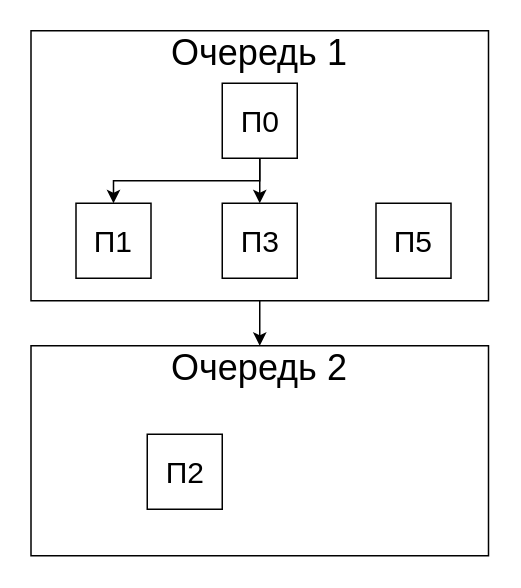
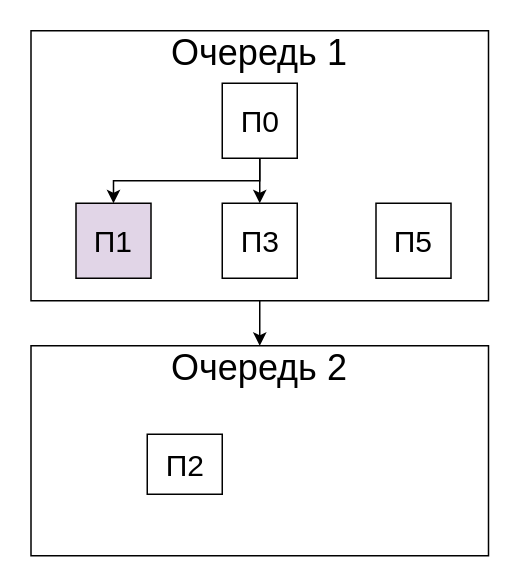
  <mxCell id="0" />
  <mxCell id="1" parent="0" />
  <mxCell id="2" style="edgeStyle=orthogonalEdgeStyle;rounded=0;orthogonalLoop=1;jettySize=auto;html=1;entryX=0.5;entryY=0;entryDx=0;entryDy=0;" edge="1" parent="1" source="3" target="12"><mxGeometry relative="1" as="geometry" /></mxCell>
  <mxCell id="3" value="" style="rounded=0;whiteSpace=wrap;html=1;" vertex="1" parent="1"><mxGeometry x="20" y="20" width="305" height="180" as="geometry" /></mxCell>
  <mxCell id="4" value="&lt;span style=&quot;font-size: 24px;&quot;&gt;Очередь 1&lt;/span&gt;" style="text;html=1;strokeColor=none;fillColor=none;align=center;verticalAlign=middle;whiteSpace=wrap;rounded=0;" vertex="1" parent="1"><mxGeometry x="20" y="20" width="305" height="30" as="geometry" /></mxCell>
  <mxCell id="5" style="edgeStyle=orthogonalEdgeStyle;rounded=0;orthogonalLoop=1;jettySize=auto;html=1;entryX=0.5;entryY=0;entryDx=0;entryDy=0;" edge="1" parent="1" source="7" target="9"><mxGeometry relative="1" as="geometry"><Array as="points"><mxPoint x="173" y="120" /><mxPoint x="75" y="120" /></Array></mxGeometry></mxCell>
  <mxCell id="6" style="edgeStyle=orthogonalEdgeStyle;rounded=0;orthogonalLoop=1;jettySize=auto;html=1;entryX=0.5;entryY=0;entryDx=0;entryDy=0;" edge="1" parent="1" source="7" target="8"><mxGeometry relative="1" as="geometry" /></mxCell>
  <mxCell id="7" value="&lt;font style=&quot;font-size: 20px;&quot;&gt;П0&lt;/font&gt;" style="whiteSpace=wrap;html=1;aspect=fixed;" vertex="1" parent="1"><mxGeometry x="147.5" y="55" width="50" height="50" as="geometry" /></mxCell>
  <mxCell id="8" value="&lt;font style=&quot;font-size: 20px;&quot;&gt;П3&lt;/font&gt;" style="whiteSpace=wrap;html=1;aspect=fixed;" vertex="1" parent="1"><mxGeometry x="147.5" y="135" width="50" height="50" as="geometry" /></mxCell>
- <mxCell id="9" value="&lt;font style=&quot;font-size: 20px;&quot;&gt;П1&lt;/font&gt;" style="whiteSpace=wrap;html=1;aspect=fixed;" vertex="1" parent="1"><mxGeometry x="50" y="135" width="50" height="50" as="geometry" /></mxCell>
+ <mxCell id="9" value="&lt;font style=&quot;font-size: 20px;&quot;&gt;П1&lt;/font&gt;" style="whiteSpace=wrap;html=1;aspect=fixed;fillColor=#e1d5e7;" vertex="1" parent="1"><mxGeometry x="50" y="135" width="50" height="50" as="geometry" /></mxCell>
  <mxCell id="10" value="&lt;font style=&quot;font-size: 20px;&quot;&gt;П5&lt;/font&gt;" style="whiteSpace=wrap;html=1;aspect=fixed;" vertex="1" parent="1"><mxGeometry x="250" y="135" width="50" height="50" as="geometry" /></mxCell>
  <mxCell id="11" value="" style="rounded=0;whiteSpace=wrap;html=1;" vertex="1" parent="1"><mxGeometry x="20" y="230" width="305" height="140" as="geometry" /></mxCell>
  <mxCell id="12" value="&lt;span style=&quot;font-size: 24px;&quot;&gt;Очередь 2&lt;/span&gt;" style="text;html=1;strokeColor=none;fillColor=none;align=center;verticalAlign=middle;whiteSpace=wrap;rounded=0;" vertex="1" parent="1"><mxGeometry x="20" y="230" width="305" height="30" as="geometry" /></mxCell>
- <mxCell id="13" value="&lt;font style=&quot;font-size: 20px;&quot;&gt;П2&lt;/font&gt;" style="whiteSpace=wrap;html=1;aspect=fixed;" vertex="1" parent="1"><mxGeometry x="97.5" y="289" width="50" height="50" as="geometry" /></mxCell>
+ <mxCell id="13" value="&lt;font style=&quot;font-size: 20px;&quot;&gt;П2&lt;/font&gt;" style="whiteSpace=wrap;html=1;aspect=fixed;" vertex="1" parent="1"><mxGeometry x="97.5" y="289" width="50" height="40" as="geometry" /></mxCell>
  <mxCell id="14" style="edgeStyle=orthogonalEdgeStyle;rounded=0;orthogonalLoop=1;jettySize=auto;html=1;exitX=0.5;exitY=1;exitDx=0;exitDy=0;" edge="1" parent="1" source="11" target="11"><mxGeometry relative="1" as="geometry" /></mxCell>
